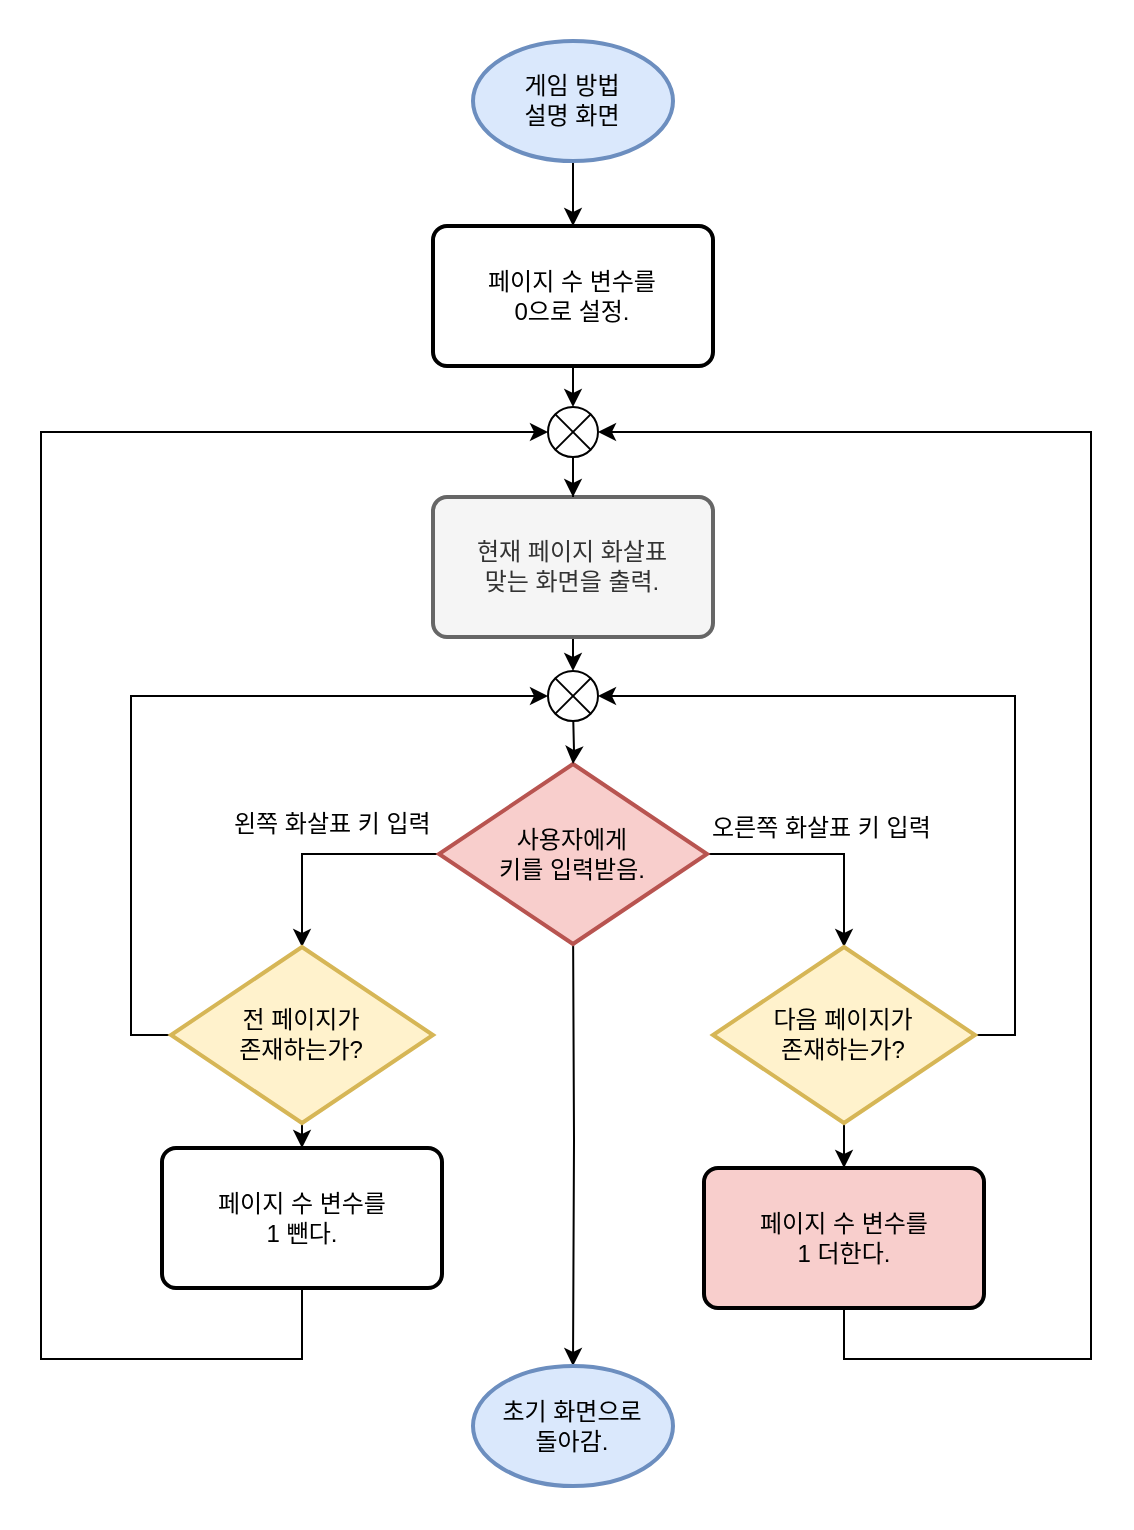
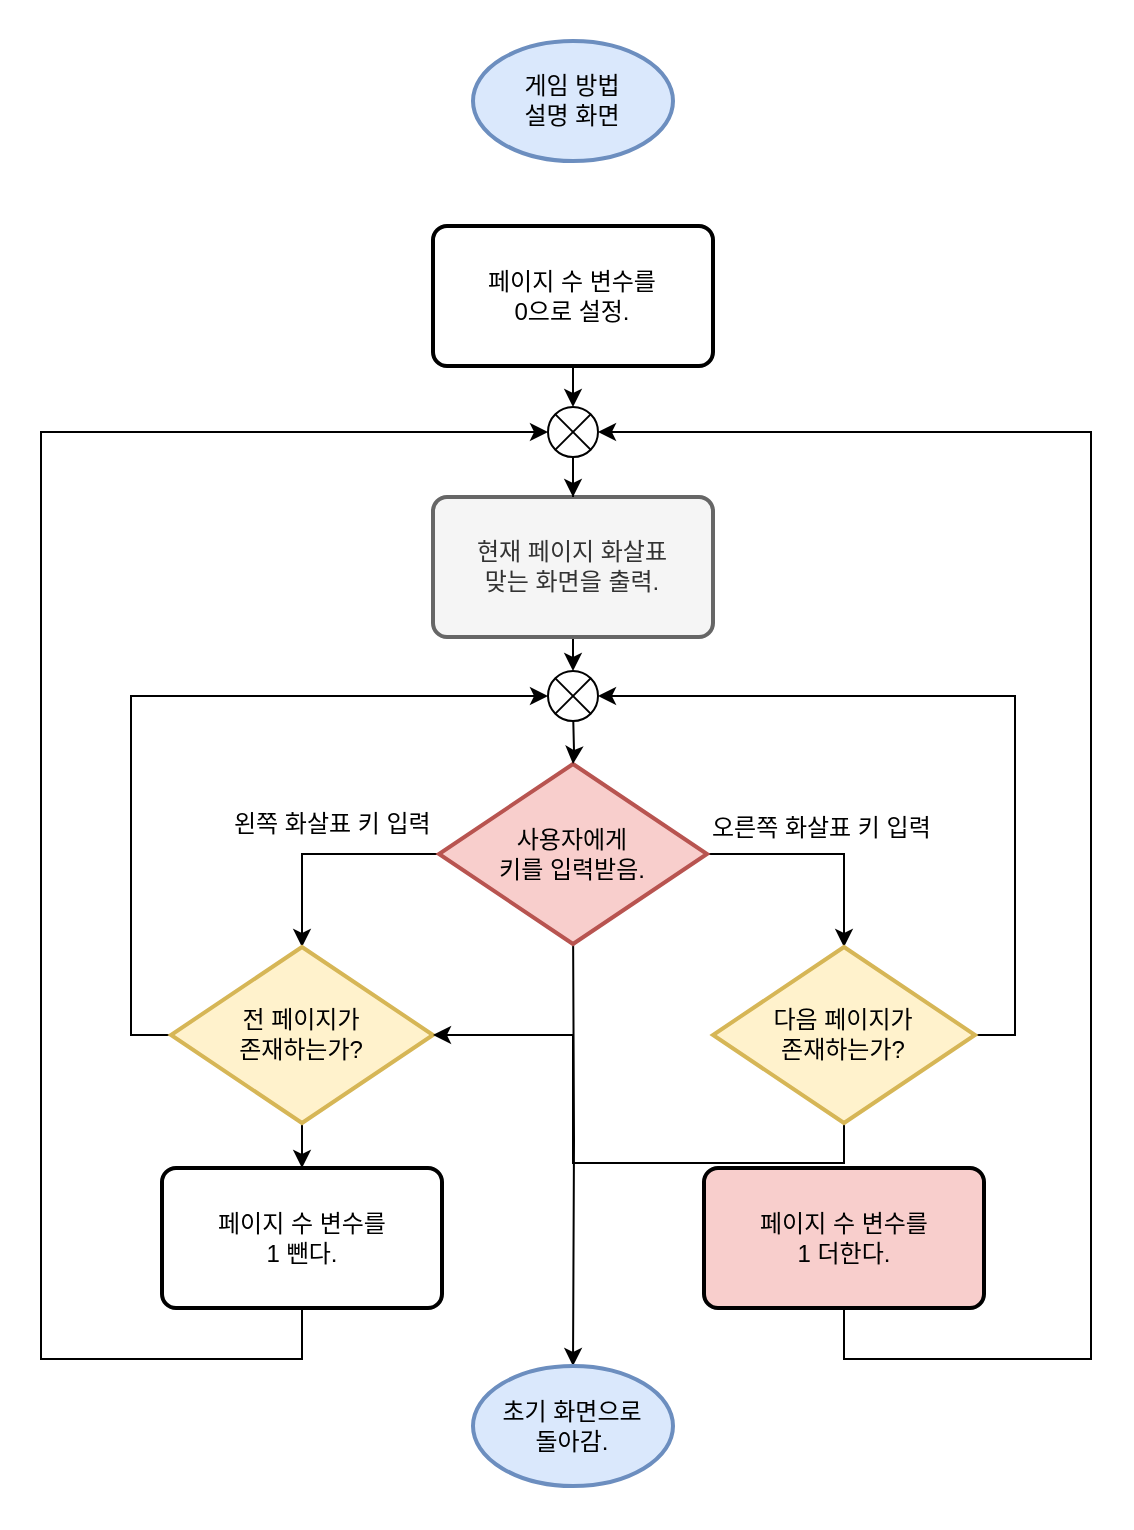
  <mxCell id="0" />
  <mxCell id="1" parent="0" />
- <mxCell id="2" style="edgeStyle=orthogonalEdgeStyle;rounded=0;orthogonalLoop=1;jettySize=auto;html=1;exitX=0.5;exitY=1;exitDx=0;exitDy=0;exitPerimeter=0;" edge="1" parent="1" source="3" target="13"><mxGeometry relative="1" as="geometry" /></mxCell>
  <mxCell id="3" value="게임 방법&lt;br&gt;설명 화면" style="strokeWidth=2;html=1;shape=mxgraph.flowchart.start_1;whiteSpace=wrap;fillColor=#dae8fc;strokeColor=#6c8ebf;" vertex="1" parent="1"><mxGeometry x="236" y="20" width="100" height="60" as="geometry" /></mxCell>
  <mxCell id="4" style="edgeStyle=orthogonalEdgeStyle;rounded=0;orthogonalLoop=1;jettySize=auto;html=1;exitX=0;exitY=0.5;exitDx=0;exitDy=0;exitPerimeter=0;entryX=0.5;entryY=0;entryDx=0;entryDy=0;entryPerimeter=0;" edge="1" parent="1" source="7" target="10"><mxGeometry relative="1" as="geometry" /></mxCell>
  <mxCell id="5" style="edgeStyle=orthogonalEdgeStyle;rounded=0;orthogonalLoop=1;jettySize=auto;html=1;exitX=1;exitY=0.5;exitDx=0;exitDy=0;exitPerimeter=0;entryX=0.5;entryY=0;entryDx=0;entryDy=0;entryPerimeter=0;" edge="1" parent="1" source="7" target="18"><mxGeometry relative="1" as="geometry" /></mxCell>
  <mxCell id="6" style="edgeStyle=orthogonalEdgeStyle;rounded=0;orthogonalLoop=1;jettySize=auto;html=1;exitX=0.5;exitY=1;exitDx=0;exitDy=0;exitPerimeter=0;" edge="1" parent="1" target="11"><mxGeometry relative="1" as="geometry"><mxPoint x="286" y="456" as="sourcePoint" /></mxGeometry></mxCell>
  <mxCell id="7" value="사용자에게&lt;br&gt;키를 입력받음." style="strokeWidth=2;html=1;shape=mxgraph.flowchart.decision;whiteSpace=wrap;fillColor=#f8cecc;strokeColor=#b85450;" vertex="1" parent="1"><mxGeometry x="219" y="381.5" width="134" height="90" as="geometry" /></mxCell>
  <mxCell id="8" style="edgeStyle=orthogonalEdgeStyle;rounded=0;orthogonalLoop=1;jettySize=auto;html=1;exitX=0.5;exitY=1;exitDx=0;exitDy=0;exitPerimeter=0;entryX=0.5;entryY=0;entryDx=0;entryDy=0;" edge="1" parent="1" source="10" target="20"><mxGeometry relative="1" as="geometry" /></mxCell>
  <mxCell id="9" style="edgeStyle=orthogonalEdgeStyle;rounded=0;orthogonalLoop=1;jettySize=auto;html=1;exitX=0;exitY=0.5;exitDx=0;exitDy=0;exitPerimeter=0;entryX=0;entryY=0.5;entryDx=0;entryDy=0;entryPerimeter=0;" edge="1" parent="1" source="10" target="26"><mxGeometry relative="1" as="geometry" /></mxCell>
  <mxCell id="10" value="전 페이지가&lt;br&gt;존재하는가?" style="strokeWidth=2;html=1;shape=mxgraph.flowchart.decision;whiteSpace=wrap;fillColor=#fff2cc;strokeColor=#d6b656;" vertex="1" parent="1"><mxGeometry x="85" y="473" width="131" height="88" as="geometry" /></mxCell>
  <mxCell id="11" value="초기 화면으로&lt;br&gt;돌아감." style="strokeWidth=2;html=1;shape=mxgraph.flowchart.start_1;whiteSpace=wrap;fillColor=#dae8fc;strokeColor=#6c8ebf;" vertex="1" parent="1"><mxGeometry x="236" y="682.5" width="100" height="60" as="geometry" /></mxCell>
  <mxCell id="12" style="edgeStyle=orthogonalEdgeStyle;rounded=0;orthogonalLoop=1;jettySize=auto;html=1;exitX=0.5;exitY=1;exitDx=0;exitDy=0;entryX=0.5;entryY=0;entryDx=0;entryDy=0;entryPerimeter=0;" edge="1" parent="1" source="13" target="24"><mxGeometry relative="1" as="geometry" /></mxCell>
  <mxCell id="13" value="페이지 수 변수를&lt;br&gt;0으로 설정." style="rounded=1;whiteSpace=wrap;html=1;absoluteArcSize=1;arcSize=14;strokeWidth=2;" vertex="1" parent="1"><mxGeometry x="216" y="112.5" width="140" height="70" as="geometry" /></mxCell>
  <mxCell id="14" style="edgeStyle=orthogonalEdgeStyle;rounded=0;orthogonalLoop=1;jettySize=auto;html=1;exitX=0.5;exitY=1;exitDx=0;exitDy=0;entryX=0.5;entryY=0;entryDx=0;entryDy=0;entryPerimeter=0;" edge="1" parent="1" source="15" target="26"><mxGeometry relative="1" as="geometry" /></mxCell>
  <mxCell id="15" value="현재 페이지 화살표&lt;br&gt;맞는 화면을 출력." style="rounded=1;whiteSpace=wrap;html=1;absoluteArcSize=1;arcSize=14;strokeWidth=2;fillColor=#f5f5f5;strokeColor=#666666;fontColor=#333333;" vertex="1" parent="1"><mxGeometry x="216" y="248" width="140" height="70" as="geometry" /></mxCell>
- <mxCell id="16" style="edgeStyle=orthogonalEdgeStyle;rounded=0;orthogonalLoop=1;jettySize=auto;html=1;exitX=0.5;exitY=1;exitDx=0;exitDy=0;exitPerimeter=0;entryX=0.5;entryY=0;entryDx=0;entryDy=0;" edge="1" parent="1" source="18" target="22"><mxGeometry relative="1" as="geometry" /></mxCell>
+ <mxCell id="16" style="edgeStyle=orthogonalEdgeStyle;rounded=0;orthogonalLoop=1;jettySize=auto;html=1;exitX=0.5;exitY=1;exitDx=0;exitDy=0;exitPerimeter=0;" edge="1" parent="1" source="18" target="10"><mxGeometry relative="1" as="geometry" /></mxCell>
  <mxCell id="17" style="edgeStyle=orthogonalEdgeStyle;rounded=0;orthogonalLoop=1;jettySize=auto;html=1;exitX=1;exitY=0.5;exitDx=0;exitDy=0;exitPerimeter=0;entryX=1;entryY=0.5;entryDx=0;entryDy=0;entryPerimeter=0;" edge="1" parent="1" source="18" target="26"><mxGeometry relative="1" as="geometry" /></mxCell>
  <mxCell id="18" value="다음 페이지가&lt;br&gt;존재하는가?" style="strokeWidth=2;html=1;shape=mxgraph.flowchart.decision;whiteSpace=wrap;fillColor=#fff2cc;strokeColor=#d6b656;" vertex="1" parent="1"><mxGeometry x="356" y="473" width="131" height="88" as="geometry" /></mxCell>
  <mxCell id="19" style="edgeStyle=orthogonalEdgeStyle;rounded=0;orthogonalLoop=1;jettySize=auto;html=1;exitX=0.5;exitY=1;exitDx=0;exitDy=0;entryX=0;entryY=0.5;entryDx=0;entryDy=0;entryPerimeter=0;" edge="1" parent="1" source="20" target="24"><mxGeometry relative="1" as="geometry"><Array as="points"><mxPoint x="151" y="679" /><mxPoint x="20" y="679" /><mxPoint x="20" y="216" /></Array></mxGeometry></mxCell>
- <mxCell id="20" value="페이지 수 변수를&lt;br&gt;1 뺀다." style="rounded=1;whiteSpace=wrap;html=1;absoluteArcSize=1;arcSize=14;strokeWidth=2;" vertex="1" parent="1"><mxGeometry x="80.5" y="573.5" width="140" height="70" as="geometry" /></mxCell>
+ <mxCell id="20" value="페이지 수 변수를&lt;br&gt;1 뺀다." style="rounded=1;whiteSpace=wrap;html=1;absoluteArcSize=1;arcSize=14;strokeWidth=2;" vertex="1" parent="1"><mxGeometry x="80.5" y="583.5" width="140" height="70" as="geometry" /></mxCell>
  <mxCell id="21" style="edgeStyle=orthogonalEdgeStyle;rounded=0;orthogonalLoop=1;jettySize=auto;html=1;exitX=0.5;exitY=1;exitDx=0;exitDy=0;entryX=1;entryY=0.5;entryDx=0;entryDy=0;entryPerimeter=0;" edge="1" parent="1" source="22" target="24"><mxGeometry relative="1" as="geometry"><Array as="points"><mxPoint x="422" y="679" /><mxPoint x="545" y="679" /><mxPoint x="545" y="216" /></Array></mxGeometry></mxCell>
  <mxCell id="22" value="페이지 수 변수를&lt;br&gt;1 더한다." style="rounded=1;whiteSpace=wrap;html=1;absoluteArcSize=1;arcSize=14;strokeWidth=2;fillColor=#f8cecc;" vertex="1" parent="1"><mxGeometry x="351.5" y="583.5" width="140" height="70" as="geometry" /></mxCell>
  <mxCell id="23" style="edgeStyle=orthogonalEdgeStyle;rounded=0;orthogonalLoop=1;jettySize=auto;html=1;exitX=0.5;exitY=1;exitDx=0;exitDy=0;exitPerimeter=0;" edge="1" parent="1" source="24" target="15"><mxGeometry relative="1" as="geometry" /></mxCell>
  <mxCell id="24" value="" style="verticalLabelPosition=bottom;verticalAlign=top;html=1;shape=mxgraph.flowchart.or;" vertex="1" parent="1"><mxGeometry x="273.5" y="203" width="25" height="25" as="geometry" /></mxCell>
  <mxCell id="25" style="edgeStyle=orthogonalEdgeStyle;rounded=0;orthogonalLoop=1;jettySize=auto;html=1;exitX=0.5;exitY=1;exitDx=0;exitDy=0;exitPerimeter=0;" edge="1" parent="1" target="7"><mxGeometry relative="1" as="geometry"><mxPoint x="286" y="354" as="sourcePoint" /></mxGeometry></mxCell>
  <mxCell id="26" value="" style="verticalLabelPosition=bottom;verticalAlign=top;html=1;shape=mxgraph.flowchart.or;" vertex="1" parent="1"><mxGeometry x="273.5" y="335" width="25" height="25" as="geometry" /></mxCell>
  <mxCell id="27" value="왼쪽 화살표 키 입력" style="text;html=1;resizable=0;points=[];autosize=1;align=left;verticalAlign=top;spacingTop=-4;" vertex="1" parent="1"><mxGeometry x="115" y="402" width="116" height="14" as="geometry" /></mxCell>
  <mxCell id="28" value="오른쪽 화살표 키 입력" style="text;html=1;resizable=0;points=[];autosize=1;align=left;verticalAlign=top;spacingTop=-4;" vertex="1" parent="1"><mxGeometry x="354" y="404" width="128" height="14" as="geometry" /></mxCell>
